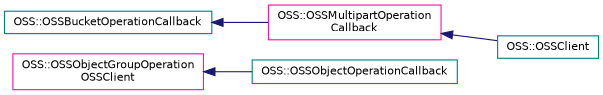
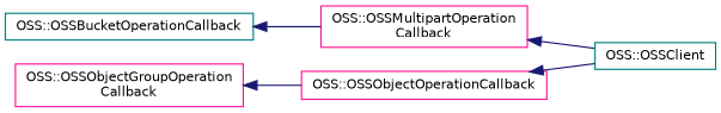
  digraph {
    rankdir=LR
    node [color=deeppink fillcolor=white fontname=Helvetica fontsize=10 shape=record style=filled]
    edge [color=midnightblue dir=back fontname=Helvetica fontsize=10 labelfontname=Helvetica labelfontsize=10 style=solid]
    n1 [color=teal height=0.2 label="OSS::OSSBucketOperationCallback" width=0.4]
    n2 [height=0.2 label="OSS::OSSMultipartOperation\lCallback" width=0.4]
    n3 [color=teal height=0.2 label="OSS::OSSClient" width=0.4]
-   n4 [height=0.2 label="OSS::OSSObjectGroupOperation\lOSSClient" width=0.4]
-   n5 [color=teal height=0.2 label="OSS::OSSObjectOperationCallback" width=0.4]
+   n4 [height=0.2 label="OSS::OSSObjectGroupOperation\lCallback" width=0.4]
+   n5 [height=0.2 label="OSS::OSSObjectOperationCallback" width=0.4]
    n1 -> n2
    n2 -> n3
    n4 -> n5
+   n5 -> n3
  }
